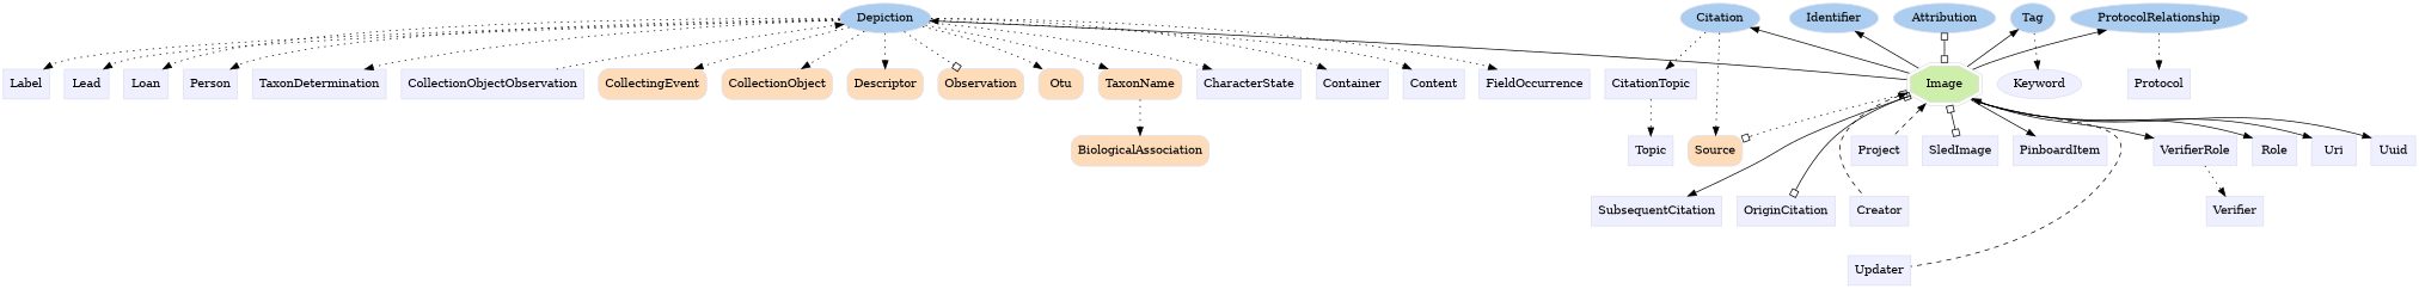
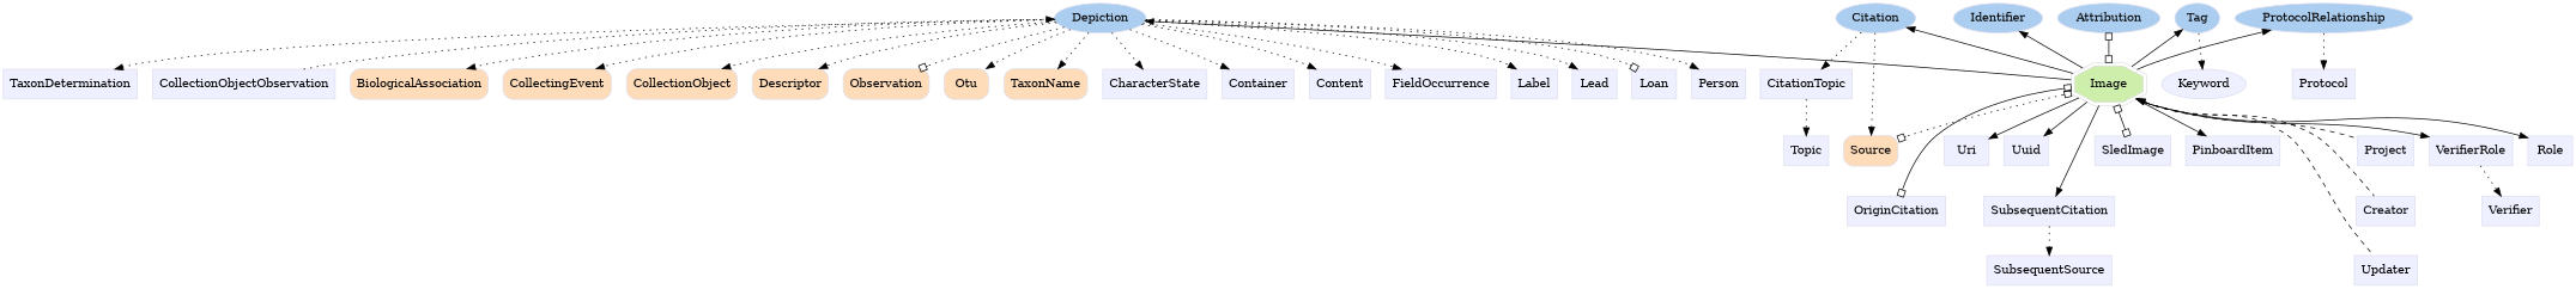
  digraph {
    rankdir=TB
    node [color="#dddeee" fillcolor="#eeefff" group=supporting shape=box style=filled]
    edge [style=dotted]
    n1 [fillcolor="#abcdef" group=annotator height=0.5 label=Depiction shape=oval width=1.3127]
    n2 [fillcolor="#abcdef" group=annotator height=0.5 label=Citation shape=oval width=1.1279]
    n3 [fillcolor="#abcdef" group=annotator height=0.5 label=Identifier shape=oval width=1.2558]
    n4 [fillcolor="#abcdef" group=annotator height=0.5 label=Tag shape=oval width=0.75]
    n5 [fillcolor="#abcdef" group=annotator height=0.5 label=ProtocolRelationship shape=oval width=2.4643]
    n6 [fillcolor="#abcdef" group=annotator height=0.5 label=Attribution shape=oval width=1.4406]
    n7 [fillcolor="#fedcba" group=core height=0.51389 label=BiologicalAssociation shape=Mrecord width=1.8889]
    n8 [fillcolor="#fedcba" group=core height=0.51389 label=CollectingEvent shape=Mrecord width=1.441]
    n9 [fillcolor="#fedcba" group=core height=0.51389 label=CollectionObject shape=Mrecord width=1.5035]
    n10 [fillcolor="#fedcba" group=core height=0.51389 label=Descriptor shape=Mrecord width=1.0139]
    n11 [fillcolor="#fedcba" group=core height=0.51389 label=Observation shape=Mrecord width=1.1389]
    n12 [fillcolor="#fedcba" group=core height=0.51389 label=Otu shape=Mrecord width=0.75]
    n13 [fillcolor="#fedcba" group=core height=0.51389 label=Source shape=Mrecord width=0.75]
    n14 [fillcolor="#fedcba" group=core height=0.51389 label=TaxonName shape=Mrecord width=1.1597]
    n15 [color="#dedede" fillcolor="#cdefab" group=target height=0.61111 label=Image shape=doubleoctagon width=1.1473]
    n16 [height=0.5 label=CharacterState width=1.3264]
    n17 [height=0.5 label=CitationTopic width=1.2639]
    n18 [height=0.5 label=CollectionObjectObservation width=2.4201]
    n19 [height=0.5 label=Container width=0.96181]
    n20 [height=0.5 label=Content width=0.81597]
    n21 [height=0.5 label=FieldOccurrence width=1.4722]
    n22 [height=0.5 label=Keyword shape=ellipse width=0.92014]
    n23 [height=0.5 label=Label width=0.75]
    n24 [height=0.5 label=Lead width=0.75]
    n25 [height=0.5 label=Loan width=0.75]
    n26 [height=0.5 label=Person width=0.75]
    n27 [height=0.5 label=PinboardItem width=1.2535]
    n28 [height=0.5 label=Protocol width=0.85764]
    n29 [height=0.5 label=Role width=0.75]
    n30 [height=0.5 label=SubsequentCitation width=1.691]
+   n31 [height=0.5 label=SubsequentSource width=1.6076]
    n32 [height=0.5 label=TaxonDetermination width=1.7951]
    n33 [height=0.5 label=Topic width=0.75]
    n34 [height=0.5 label=Uri width=0.75]
    n35 [height=0.5 label=Uuid width=0.75]
    n36 [height=0.5 label=VerifierRole width=1.1493]
    n37 [height=0.5 label=Verifier width=0.79514]
    n38 [height=0.5 label=Creator width=0.78472]
    n39 [height=0.5 label=Project width=0.75347]
    n40 [height=0.5 label=Updater width=0.82639]
    n41 [height=0.5 label=OriginCitation width=1.316]
    n42 [height=0.5 label=SledImage width=1.0347]
    subgraph sub_1 {
      rank=min
      n1
      n2
      n3
      n4
      n5
      n6
    }
    subgraph sub_2 {
      n7
      n8
      n9
      n10
      n11
      n12
      n13
      n14
    }
    subgraph sub_3 {
      n15
      n16
      n17
      n18
      n19
      n20
      n21
      n22
      n23
      n24
      n25
      n26
      n27
      n28
      n29
      n30
+     n31
      n32
      n33
      n34
      n35
      n36
      n37
      n38
      n39
      n40
      n41
      n42
    }
-   n14 -> n7
+   n1 -> n7
    n1 -> n8
    n1 -> n9
    n1 -> n10
    n1 -> n11 [arrowhead=obox]
    n1 -> n12
    n1 -> n14
    n1 -> n16
    n1 -> n19
    n1 -> n20
    n1 -> n21
    n1 -> n23
    n1 -> n24
-   n1 -> n25
+   n1 -> n25 [arrowhead=obox]
    n1 -> n26
    n1 -> n32
    n2 -> n13
    n2 -> n17
    n4 -> n22
    n5 -> n28
    n13 -> n30 [style=invis]
    n13 -> n41 [style=invis]
    n15 -> n1 [style=""]
    n15 -> n2 [style=""]
    n15 -> n3 [style=""]
    n15 -> n4 [style=""]
    n15 -> n5 [style=""]
    n15 -> n6 [arrowhead=obox arrowtail=obox dir=both style=""]
    n15 -> n13 [arrowhead=obox arrowtail=obox dir=both]
    n15 -> n27 [style=""]
    n15 -> n29 [style=""]
    n15 -> n30 [style=""]
    n15 -> n34 [style=""]
    n15 -> n35 [style=""]
    n15 -> n36 [style=""]
    n15 -> n38 [dir=back style=dashed]
    n15 -> n39 [dir=back style=dashed]
    n15 -> n40 [dir=back style=dashed]
    n15 -> n41 [arrowhead=obox arrowtail=obox dir=both style=""]
    n15 -> n42 [arrowhead=obox arrowtail=obox dir=both style=""]
    n17 -> n33
    n18 -> n1
    n29 -> n37 [style=invis]
+   n30 -> n31
    n36 -> n37
    n38 -> n40 [style=invis]
    n39 -> n38 [style=invis]
  }
